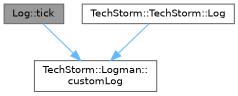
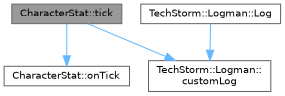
  digraph {
    fontname="DejaVu Sans"
    rankdir=TB
    node [color=grey40 fillcolor=white fontname="DejaVu Sans" fontsize=10 shape=box style=filled]
    edge [color=steelblue1 fontname="DejaVu Sans" fontsize=10 labelfontname=Helvetica labelfontsize=10 style=solid]
-   n1 [color=gray40 fillcolor=grey60 fontcolor=black height=0.2 label="Log::tick" width=0.4]
+   n1 [color=gray40 fillcolor=grey60 fontcolor=black height=0.2 label="CharacterStat::tick" width=0.4]
+   n2 [height=0.2 label="CharacterStat::onTick" width=0.4]
    n3 [height=0.2 label="TechStorm::Logman::\lcustomLog" width=0.4]
-   n4 [height=0.2 label="TechStorm::TechStorm::Log" width=0.4]
+   n4 [height=0.2 label="TechStorm::Logman::Log" width=0.4]
+   n1 -> n2
    n1 -> n3
    n4 -> n3
  }
